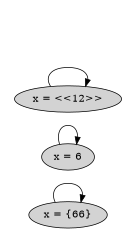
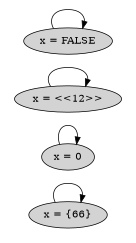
  strict digraph {
    nodesep=0.35
    rankdir=LR
    node [style=filled]
    edge [color=black fontcolor=black]
+   n1 [label="x = FALSE"]
    n2 [label="x = <<12>>"]
-   n3 [label="x = 6"]
+   n3 [label="x = 0"]
    n4 [label="x = {66}"]
    subgraph cluster_1 {
      color=white
      subgraph sub_2 {
        color=white
        rank=same
+       n1
        n2
        n3
        n4
      }
    }
+   n1 -> n1
    n2 -> n2
    n3 -> n3
    n4 -> n4
  }
